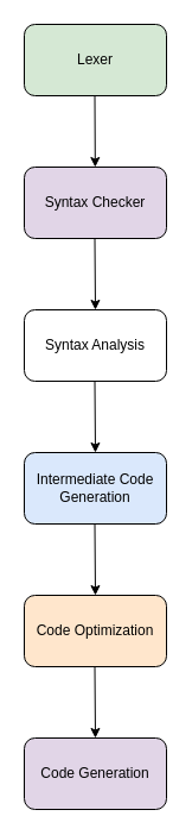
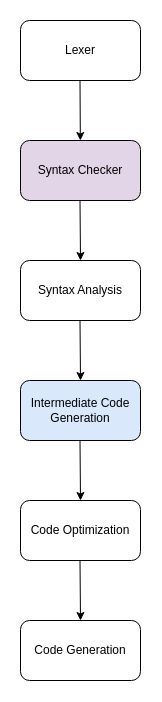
  <mxCell id="0" />
  <mxCell id="1" parent="0" />
- <mxCell id="2" value="Lexer" style="rounded=1;whiteSpace=wrap;html=1;fillColor=#d5e8d4;" parent="1" vertex="1"><mxGeometry x="20" y="20" width="120" height="60" as="geometry" /></mxCell>
+ <mxCell id="2" value="Lexer" style="rounded=1;whiteSpace=wrap;html=1;" parent="1" vertex="1"><mxGeometry x="20" y="20" width="120" height="60" as="geometry" /></mxCell>
  <mxCell id="3" value="" style="endArrow=classic;html=1;rounded=0;" parent="1" edge="1" source="5"><mxGeometry width="50" height="50" relative="1" as="geometry"><mxPoint x="79.5" y="80" as="sourcePoint" /><mxPoint x="79.5" y="180" as="targetPoint" /><Array as="points" /></mxGeometry></mxCell>
  <mxCell id="4" value="" style="endArrow=classic;html=1;rounded=0;" edge="1" parent="1" target="5"><mxGeometry width="50" height="50" relative="1" as="geometry"><mxPoint x="79.5" y="80" as="sourcePoint" /><mxPoint x="79.5" y="180" as="targetPoint" /><Array as="points" /></mxGeometry></mxCell>
  <mxCell id="5" value="Syntax Checker" style="rounded=1;whiteSpace=wrap;html=1;fillColor=#e1d5e7;" parent="1" vertex="1"><mxGeometry x="20" y="140" width="120" height="60" as="geometry" /></mxCell>
  <mxCell id="6" value="" style="endArrow=classic;html=1;rounded=0;" edge="1" parent="1"><mxGeometry width="50" height="50" relative="1" as="geometry"><mxPoint x="79.5" y="200" as="sourcePoint" /><mxPoint x="80" y="260" as="targetPoint" /><Array as="points" /></mxGeometry></mxCell>
  <mxCell id="7" value="Syntax Analysis" style="rounded=1;whiteSpace=wrap;html=1;" vertex="1" parent="1"><mxGeometry x="20" y="260" width="120" height="60" as="geometry" /></mxCell>
  <mxCell id="8" value="" style="endArrow=classic;html=1;rounded=0;" edge="1" parent="1"><mxGeometry width="50" height="50" relative="1" as="geometry"><mxPoint x="79.5" y="320" as="sourcePoint" /><mxPoint x="80" y="380" as="targetPoint" /><Array as="points" /></mxGeometry></mxCell>
  <mxCell id="9" value="Intermediate Code Generation" style="rounded=1;whiteSpace=wrap;html=1;fillColor=#dae8fc;" vertex="1" parent="1"><mxGeometry x="20" y="380" width="120" height="60" as="geometry" /></mxCell>
  <mxCell id="10" value="" style="endArrow=classic;html=1;rounded=0;" edge="1" parent="1"><mxGeometry width="50" height="50" relative="1" as="geometry"><mxPoint x="79.5" y="440" as="sourcePoint" /><mxPoint x="80" y="500" as="targetPoint" /><Array as="points" /></mxGeometry></mxCell>
- <mxCell id="11" value="Code Optimization" style="rounded=1;whiteSpace=wrap;html=1;fillColor=#ffe6cc;" vertex="1" parent="1"><mxGeometry x="20" y="500" width="120" height="60" as="geometry" /></mxCell>
+ <mxCell id="11" value="Code Optimization" style="rounded=1;whiteSpace=wrap;html=1;" vertex="1" parent="1"><mxGeometry x="20" y="500" width="120" height="60" as="geometry" /></mxCell>
  <mxCell id="12" value="" style="endArrow=classic;html=1;rounded=0;" edge="1" parent="1"><mxGeometry width="50" height="50" relative="1" as="geometry"><mxPoint x="79.5" y="560" as="sourcePoint" /><mxPoint x="80" y="620" as="targetPoint" /><Array as="points" /></mxGeometry></mxCell>
- <mxCell id="13" value="Code Generation" style="rounded=1;whiteSpace=wrap;html=1;fillColor=#e1d5e7;" vertex="1" parent="1"><mxGeometry x="20" y="620" width="120" height="60" as="geometry" /></mxCell>
+ <mxCell id="13" value="Code Generation" style="rounded=1;whiteSpace=wrap;html=1;" vertex="1" parent="1"><mxGeometry x="20" y="620" width="120" height="60" as="geometry" /></mxCell>
